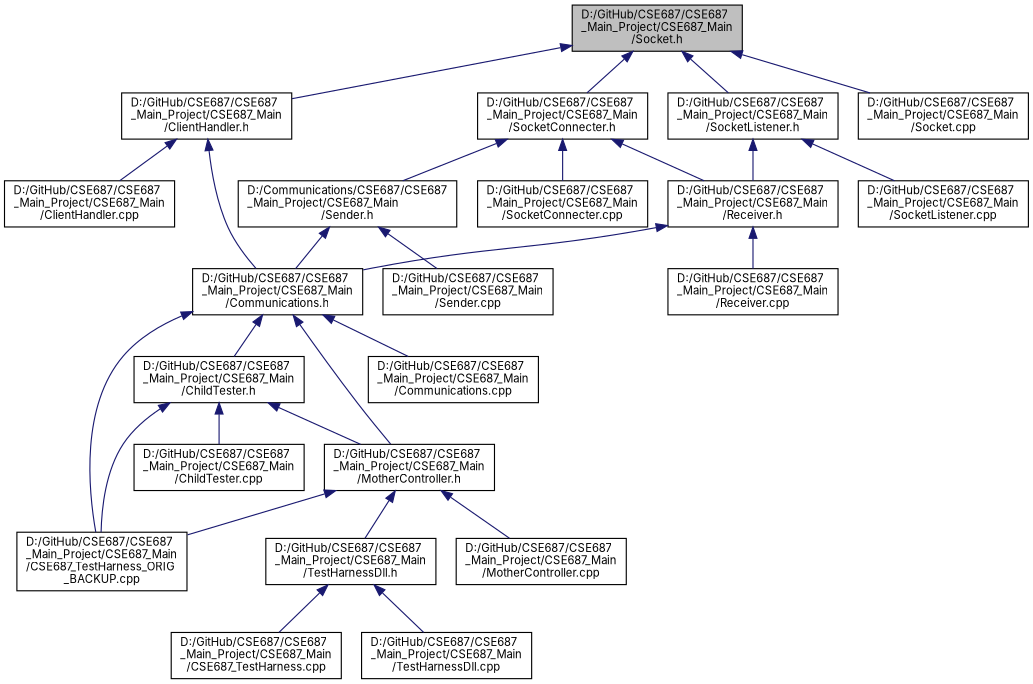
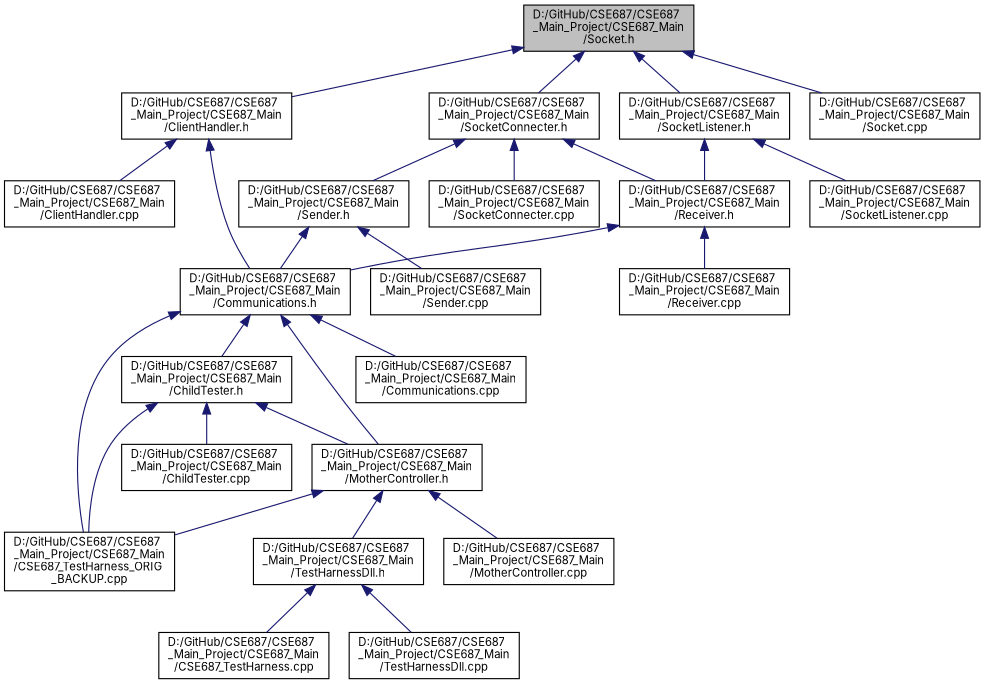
  digraph {
    fontname=Inter
    node [color=black fillcolor=white fontname=Inter fontsize=10 shape=record style=filled]
    edge [color=midnightblue dir=back fontname=Inter fontsize=10 labelfontname=Helvetica labelfontsize=10 style=solid]
    n1 [fillcolor=grey75 fontcolor=black height=0.2 label="D:/GitHub/CSE687/CSE687\l_Main_Project/CSE687_Main\l/Socket.h" width=0.4]
    n2 [height=0.2 label="D:/GitHub/CSE687/CSE687\l_Main_Project/CSE687_Main\l/ClientHandler.h" width=0.4]
    n3 [height=0.2 label="D:/GitHub/CSE687/CSE687\l_Main_Project/CSE687_Main\l/Socket.cpp" width=0.4]
    n4 [height=0.2 label="D:/GitHub/CSE687/CSE687\l_Main_Project/CSE687_Main\l/SocketConnecter.h" width=0.4]
    n5 [height=0.2 label="D:/GitHub/CSE687/CSE687\l_Main_Project/CSE687_Main\l/SocketListener.h" width=0.4]
    n6 [height=0.2 label="D:/GitHub/CSE687/CSE687\l_Main_Project/CSE687_Main\l/ClientHandler.cpp" width=0.4]
    n7 [height=0.2 label="D:/GitHub/CSE687/CSE687\l_Main_Project/CSE687_Main\l/Communications.h" width=0.4]
    n8 [height=0.2 label="D:/GitHub/CSE687/CSE687\l_Main_Project/CSE687_Main\l/ChildTester.h" width=0.4]
    n9 [height=0.2 label="D:/GitHub/CSE687/CSE687\l_Main_Project/CSE687_Main\l/CSE687_TestHarness_ORIG\l_BACKUP.cpp" width=0.4]
    n10 [height=0.2 label="D:/GitHub/CSE687/CSE687\l_Main_Project/CSE687_Main\l/MotherController.h" width=0.4]
    n11 [height=0.2 label="D:/GitHub/CSE687/CSE687\l_Main_Project/CSE687_Main\l/Communications.cpp" width=0.4]
    n12 [height=0.2 label="D:/GitHub/CSE687/CSE687\l_Main_Project/CSE687_Main\l/ChildTester.cpp" width=0.4]
    n13 [height=0.2 label="D:/GitHub/CSE687/CSE687\l_Main_Project/CSE687_Main\l/MotherController.cpp" width=0.4]
    n14 [height=0.2 label="D:/GitHub/CSE687/CSE687\l_Main_Project/CSE687_Main\l/TestHarnessDll.h" width=0.4]
    n15 [height=0.2 label="D:/GitHub/CSE687/CSE687\l_Main_Project/CSE687_Main\l/CSE687_TestHarness.cpp" width=0.4]
    n16 [height=0.2 label="D:/GitHub/CSE687/CSE687\l_Main_Project/CSE687_Main\l/TestHarnessDll.cpp" width=0.4]
    n17 [height=0.2 label="D:/GitHub/CSE687/CSE687\l_Main_Project/CSE687_Main\l/Receiver.h" width=0.4]
-   n18 [height=0.2 label="D:/Communications/CSE687/CSE687\l_Main_Project/CSE687_Main\l/Sender.h" width=0.4]
+   n18 [height=0.2 label="D:/GitHub/CSE687/CSE687\l_Main_Project/CSE687_Main\l/Sender.h" width=0.4]
    n19 [height=0.2 label="D:/GitHub/CSE687/CSE687\l_Main_Project/CSE687_Main\l/SocketConnecter.cpp" width=0.4]
    n20 [height=0.2 label="D:/GitHub/CSE687/CSE687\l_Main_Project/CSE687_Main\l/Receiver.cpp" width=0.4]
    n21 [height=0.2 label="D:/GitHub/CSE687/CSE687\l_Main_Project/CSE687_Main\l/Sender.cpp" width=0.4]
    n22 [height=0.2 label="D:/GitHub/CSE687/CSE687\l_Main_Project/CSE687_Main\l/SocketListener.cpp" width=0.4]
    n1 -> n2
    n1 -> n3
    n1 -> n4
    n1 -> n5
    n2 -> n6
    n2 -> n7
    n4 -> n17
    n4 -> n18
    n4 -> n19
    n5 -> n17
    n5 -> n22
    n7 -> n8
    n7 -> n9
    n7 -> n10
    n7 -> n11
    n8 -> n9
    n8 -> n10
    n8 -> n12
    n10 -> n9
    n10 -> n13
    n10 -> n14
    n14 -> n15
    n14 -> n16
    n17 -> n7
    n17 -> n20
    n18 -> n7
    n18 -> n21
  }
